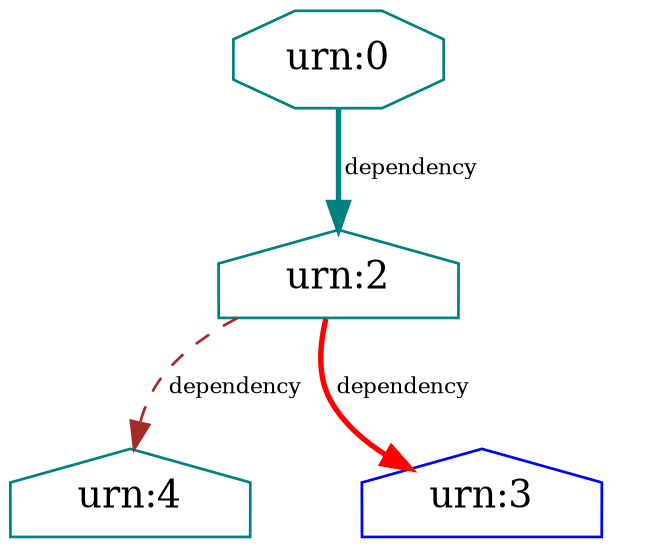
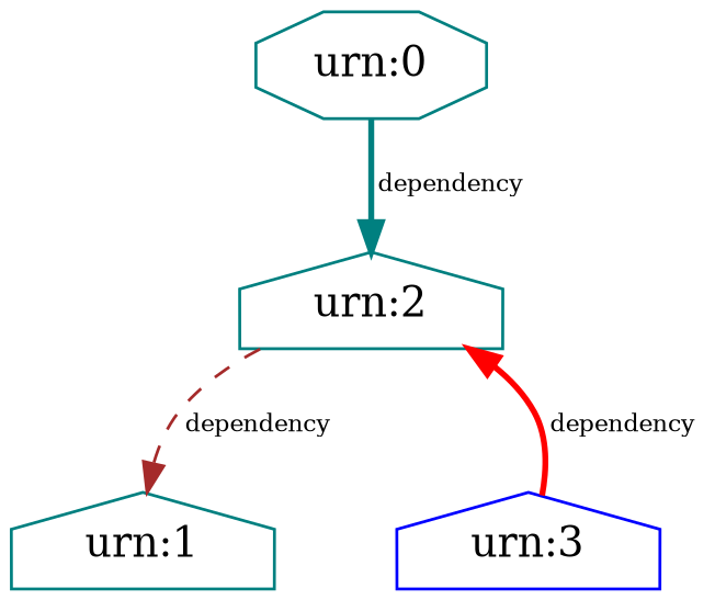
  digraph {
    node [color=teal shape=house]
    edge [fontsize=8 style=bold]
    n1 [label="urn:0" shape=octagon]
    n2 [label="urn:2"]
-   n3 [label="urn:4"]
+   n3 [label="urn:1"]
    n4 [color=blue label="urn:3"]
    n1 -> n2 [color=teal label=" dependency "]
    n2 -> n3 [color=brown label=" dependency " style=dashed]
-   n2 -> n4 [color=red label=" dependency "]
+   n4 -> n2 [color=red label=" dependency "]
  }
